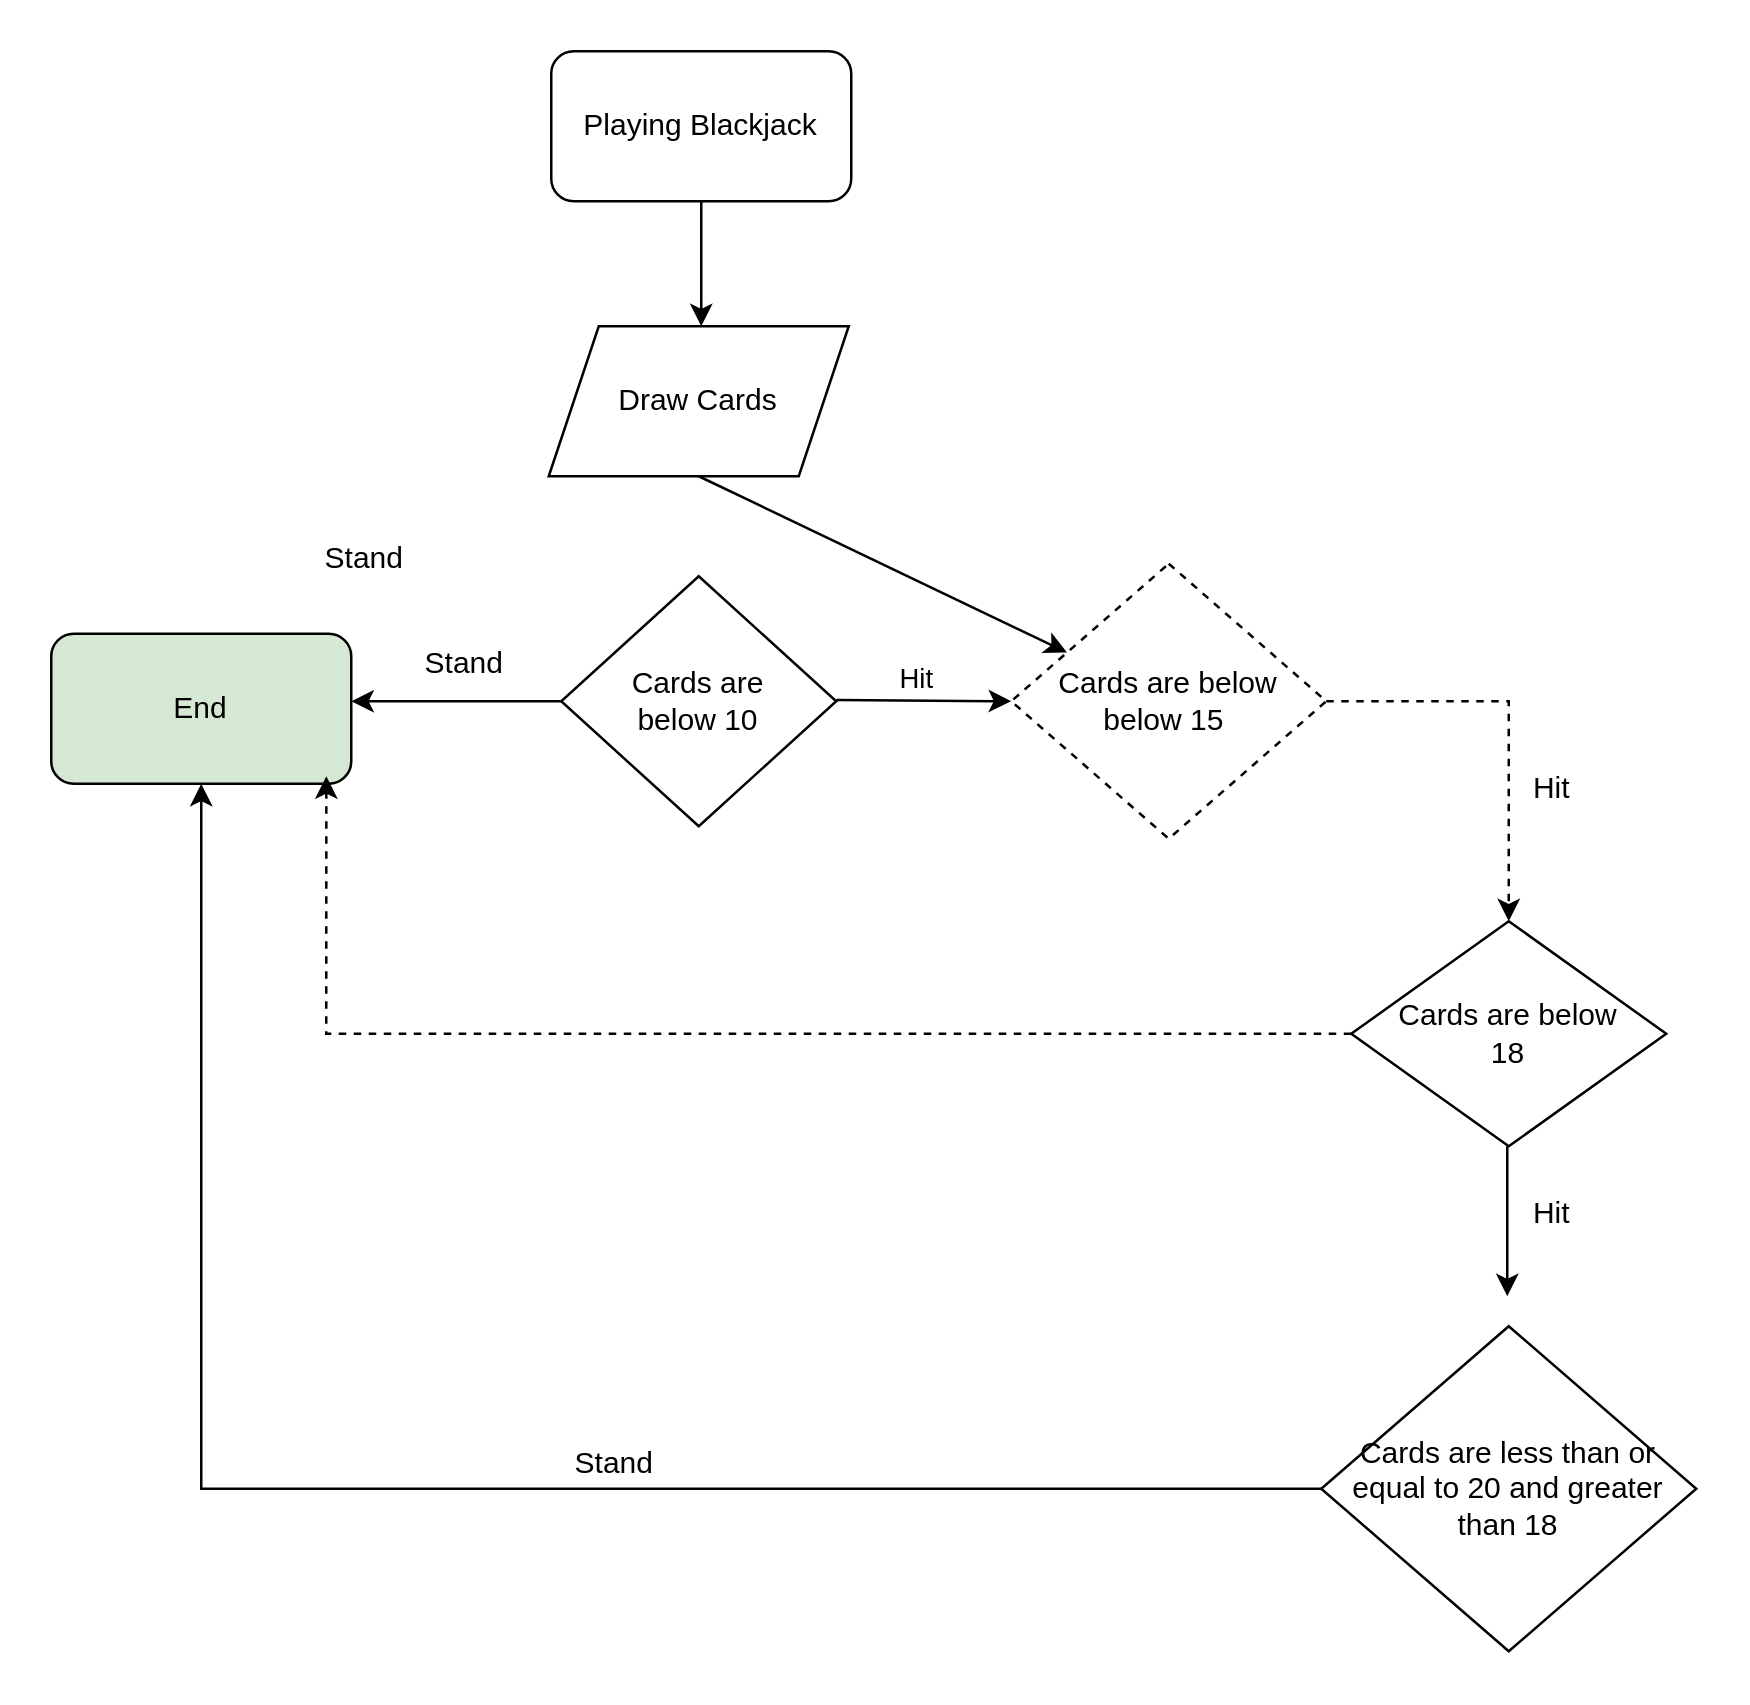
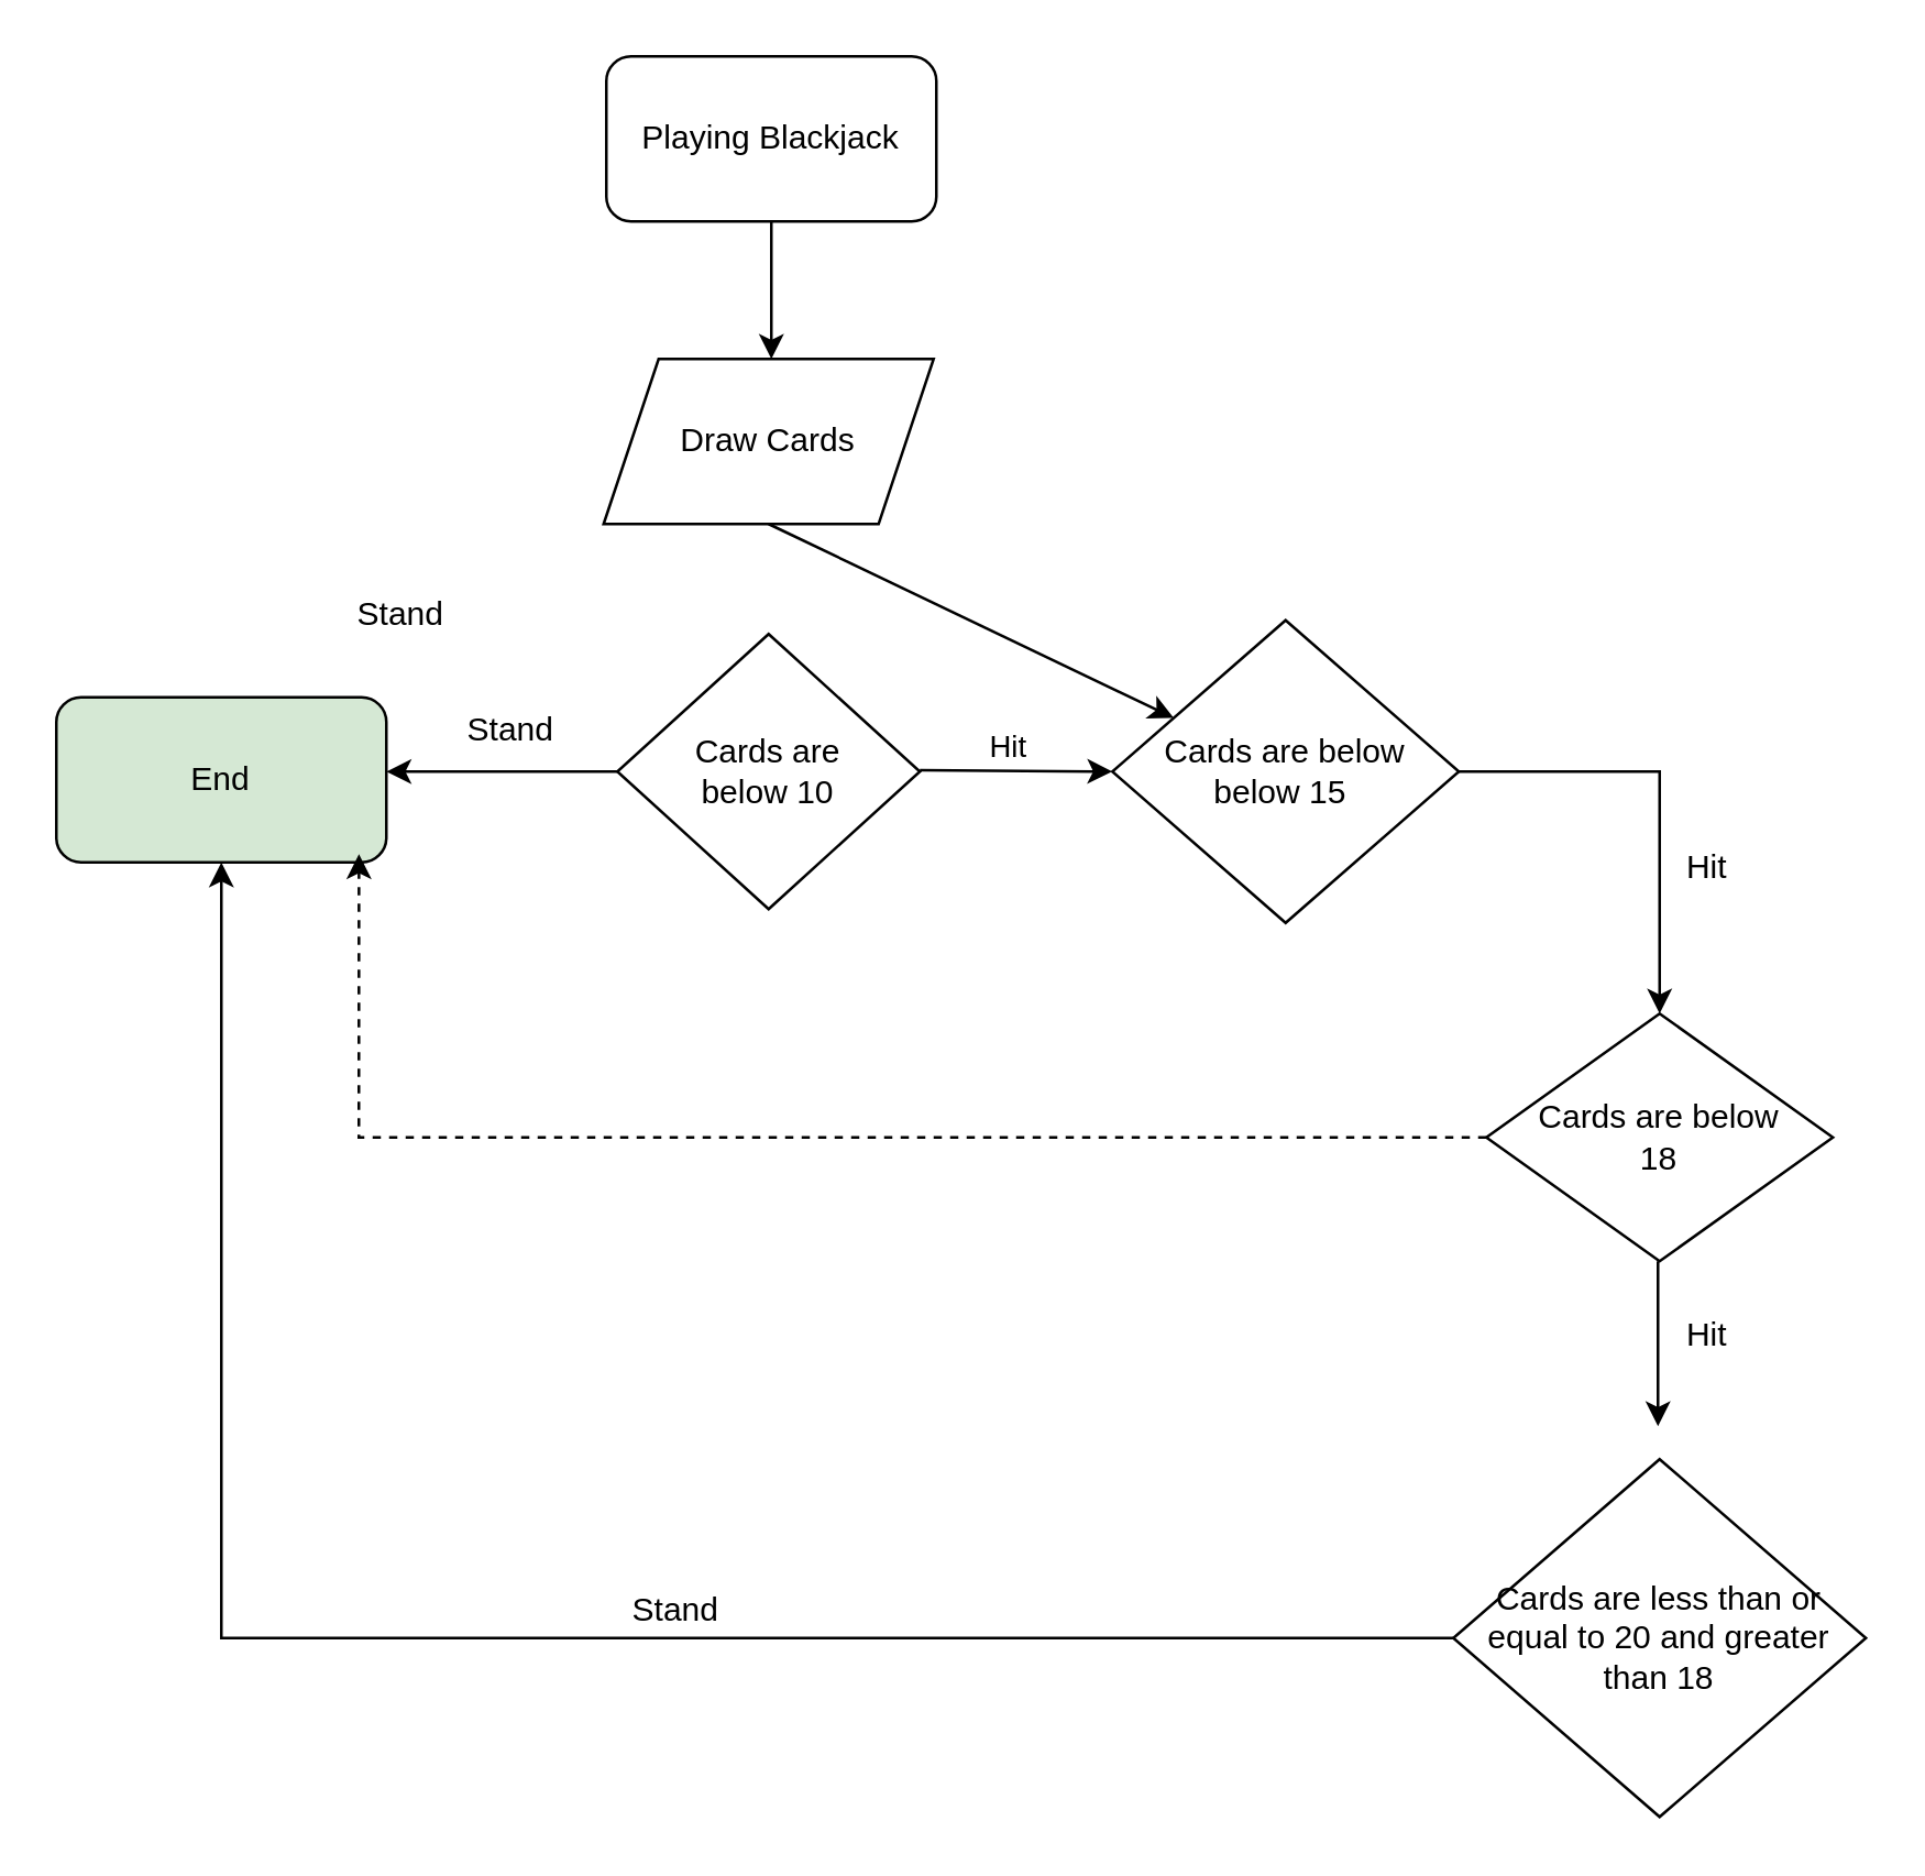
  <mxCell id="0" />
  <mxCell id="1" parent="0" />
  <mxCell id="2" value="Playing Blackjack" style="rounded=1;whiteSpace=wrap;html=1;" vertex="1" parent="1"><mxGeometry x="220" y="20" width="120" height="60" as="geometry" /></mxCell>
  <mxCell id="3" value="Draw Cards" style="shape=parallelogram;perimeter=parallelogramPerimeter;whiteSpace=wrap;html=1;fixedSize=1;" vertex="1" parent="1"><mxGeometry x="219" y="130" width="120" height="60" as="geometry" /></mxCell>
  <mxCell id="4" value="" style="endArrow=classic;html=1;rounded=0;exitX=0.5;exitY=1;exitDx=0;exitDy=0;" edge="1" parent="1" source="2"><mxGeometry width="50" height="50" relative="1" as="geometry"><mxPoint x="350" y="220" as="sourcePoint" /><mxPoint x="280" y="130" as="targetPoint" /></mxGeometry></mxCell>
  <mxCell id="5" value="Cards are &lt;br&gt;below 10" style="rhombus;whiteSpace=wrap;html=1;" vertex="1" parent="1"><mxGeometry x="224" y="230" width="110" height="100" as="geometry" /></mxCell>
  <mxCell id="6" value="" style="endArrow=classic;html=1;rounded=0;exitX=0.5;exitY=1;exitDx=0;exitDy=0;" edge="1" parent="1" source="3" target="10"><mxGeometry width="50" height="50" relative="1" as="geometry"><mxPoint x="350" y="420" as="sourcePoint" /><mxPoint x="420" y="290" as="targetPoint" /></mxGeometry></mxCell>
  <mxCell id="7" value="" style="endArrow=classic;html=1;rounded=0;entryX=0;entryY=0.5;entryDx=0;entryDy=0;" edge="1" parent="1" target="10"><mxGeometry width="50" height="50" relative="1" as="geometry"><mxPoint x="334" y="279.5" as="sourcePoint" /><mxPoint x="395" y="279.5" as="targetPoint" /></mxGeometry></mxCell>
  <mxCell id="8" value="Hit" style="edgeLabel;html=1;align=center;verticalAlign=middle;resizable=0;points=[];" vertex="1" connectable="0" parent="7"><mxGeometry x="0.153" y="8" relative="1" as="geometry"><mxPoint x="-9" y="-1" as="offset" /></mxGeometry></mxCell>
  <mxCell id="9" value="End" style="rounded=1;whiteSpace=wrap;html=1;fillColor=#d5e8d4;" vertex="1" parent="1"><mxGeometry x="20" y="253" width="120" height="60" as="geometry" /></mxCell>
- <mxCell id="10" value="Cards are below &lt;br&gt;below 15&amp;nbsp;" style="rhombus;whiteSpace=wrap;html=1;dashed=1;" vertex="1" parent="1"><mxGeometry x="404" y="225" width="126" height="110" as="geometry" /></mxCell>
+ <mxCell id="10" value="Cards are below &lt;br&gt;below 15&amp;nbsp;" style="rhombus;whiteSpace=wrap;html=1;" vertex="1" parent="1"><mxGeometry x="404" y="225" width="126" height="110" as="geometry" /></mxCell>
  <mxCell id="11" value="Stand" style="text;html=1;align=center;verticalAlign=middle;resizable=0;points=[];autosize=1;strokeColor=none;fillColor=none;" vertex="1" parent="1"><mxGeometry x="120" y="208" width="50" height="30" as="geometry" /></mxCell>
  <mxCell id="12" value="" style="endArrow=classic;html=1;rounded=0;exitX=0;exitY=0.5;exitDx=0;exitDy=0;entryX=0.917;entryY=0.95;entryDx=0;entryDy=0;entryPerimeter=0;dashed=1;" edge="1" parent="1" source="13" target="9"><mxGeometry width="50" height="50" relative="1" as="geometry"><mxPoint x="464" y="335" as="sourcePoint" /><mxPoint x="140" y="410" as="targetPoint" /><Array as="points"><mxPoint x="130" y="413" /></Array></mxGeometry></mxCell>
  <mxCell id="13" value="Cards are below &lt;br&gt;18" style="rhombus;whiteSpace=wrap;html=1;" vertex="1" parent="1"><mxGeometry x="540" y="368" width="126" height="90" as="geometry" /></mxCell>
  <mxCell id="14" value="" style="endArrow=classic;html=1;rounded=0;" edge="1" parent="1"><mxGeometry width="50" height="50" relative="1" as="geometry"><mxPoint x="602.41" y="458" as="sourcePoint" /><mxPoint x="602.41" y="518" as="targetPoint" /></mxGeometry></mxCell>
  <mxCell id="15" value="Cards are less than or equal to 20 and greater than 18" style="rhombus;whiteSpace=wrap;html=1;" vertex="1" parent="1"><mxGeometry x="528" y="530" width="150" height="130" as="geometry" /></mxCell>
  <mxCell id="16" value="Hit" style="text;html=1;align=center;verticalAlign=middle;resizable=0;points=[];autosize=1;strokeColor=none;fillColor=none;" vertex="1" parent="1"><mxGeometry x="600" y="300" width="40" height="30" as="geometry" /></mxCell>
  <mxCell id="17" value="Hit" style="text;html=1;align=center;verticalAlign=middle;resizable=0;points=[];autosize=1;strokeColor=none;fillColor=none;" vertex="1" parent="1"><mxGeometry x="600" y="470" width="40" height="30" as="geometry" /></mxCell>
  <mxCell id="18" value="" style="endArrow=classic;html=1;rounded=0;exitX=0;exitY=0.5;exitDx=0;exitDy=0;entryX=0.5;entryY=1;entryDx=0;entryDy=0;" edge="1" parent="1" source="15" target="9"><mxGeometry width="50" height="50" relative="1" as="geometry"><mxPoint x="380" y="530" as="sourcePoint" /><mxPoint x="80" y="595" as="targetPoint" /><Array as="points"><mxPoint x="80" y="595" /></Array></mxGeometry></mxCell>
  <mxCell id="19" value="Stand" style="text;html=1;align=center;verticalAlign=middle;resizable=0;points=[];autosize=1;strokeColor=none;fillColor=none;" vertex="1" parent="1"><mxGeometry x="220" y="570" width="50" height="30" as="geometry" /></mxCell>
  <mxCell id="20" value="" style="endArrow=classic;html=1;rounded=0;exitX=0;exitY=0.5;exitDx=0;exitDy=0;" edge="1" parent="1" source="5"><mxGeometry width="50" height="50" relative="1" as="geometry"><mxPoint x="380" y="410" as="sourcePoint" /><mxPoint x="140" y="280" as="targetPoint" /></mxGeometry></mxCell>
  <mxCell id="21" value="Stand" style="text;html=1;align=center;verticalAlign=middle;resizable=0;points=[];autosize=1;strokeColor=none;fillColor=none;" vertex="1" parent="1"><mxGeometry x="160" y="250" width="50" height="30" as="geometry" /></mxCell>
- <mxCell id="22" value="" style="endArrow=classic;html=1;rounded=0;exitX=1;exitY=0.5;exitDx=0;exitDy=0;entryX=0.5;entryY=0;entryDx=0;entryDy=0;dashed=1;" edge="1" parent="1" source="10" target="13"><mxGeometry width="50" height="50" relative="1" as="geometry"><mxPoint x="380" y="410" as="sourcePoint" /><mxPoint x="610" y="280" as="targetPoint" /><Array as="points"><mxPoint x="603" y="280" /></Array></mxGeometry></mxCell>
+ <mxCell id="22" value="" style="endArrow=classic;html=1;rounded=0;exitX=1;exitY=0.5;exitDx=0;exitDy=0;entryX=0.5;entryY=0;entryDx=0;entryDy=0;" edge="1" parent="1" source="10" target="13"><mxGeometry width="50" height="50" relative="1" as="geometry"><mxPoint x="380" y="410" as="sourcePoint" /><mxPoint x="610" y="280" as="targetPoint" /><Array as="points"><mxPoint x="603" y="280" /></Array></mxGeometry></mxCell>
